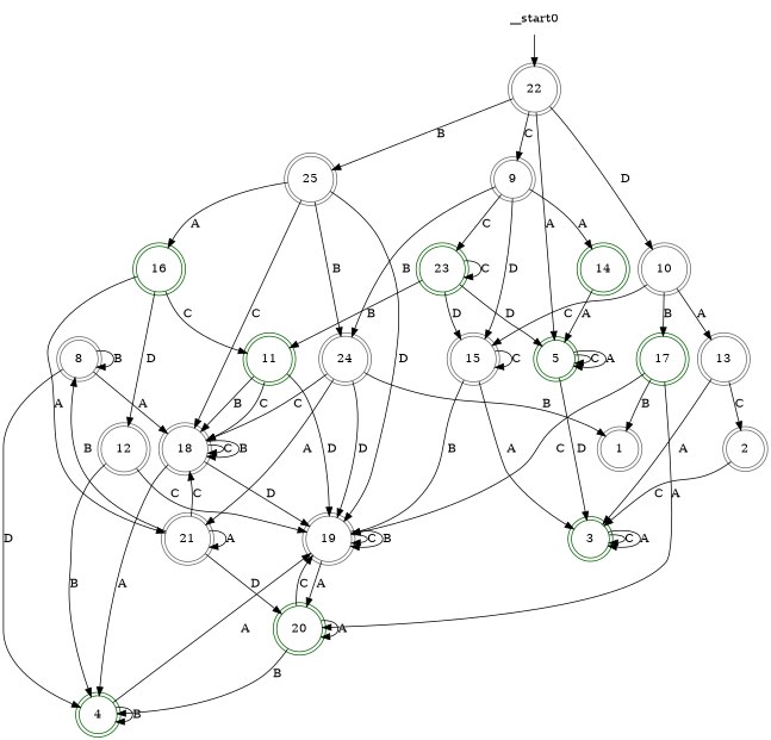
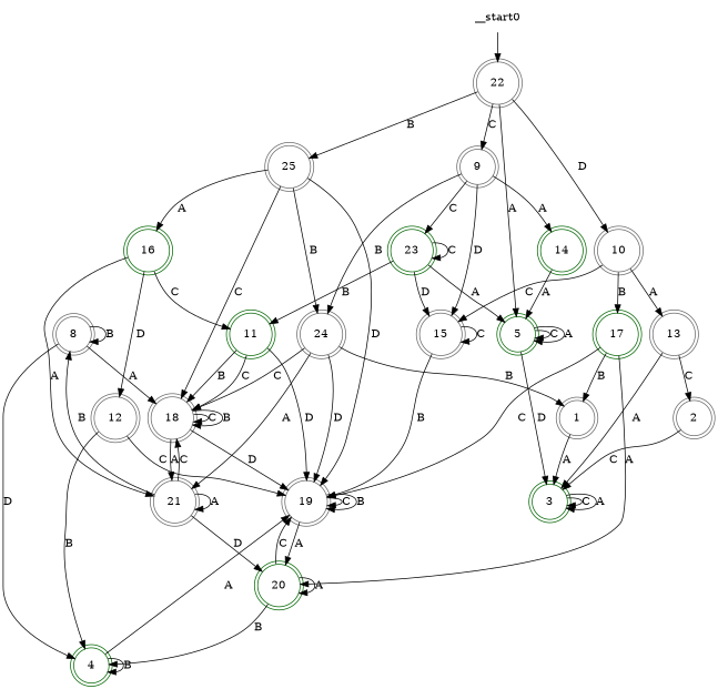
  digraph {
    node [color=gray40 shape=doublecircle]
    n1 [label=1]
    n2 [label=2]
    n3 [color=darkgreen label=3]
    n4 [color=darkgreen label=4]
    n5 [label=19]
    n6 [color=darkgreen label=20]
    n7 [color=darkgreen label=5]
    n8 [label=8]
    n9 [label=18]
    n10 [label=21]
    n11 [label=9]
    n12 [color=darkgreen label=14]
    n13 [label=15]
    n14 [color=darkgreen label=23]
    n15 [label=24]
    n16 [color=darkgreen label=11]
    n17 [label=10]
    n18 [label=13]
    n19 [color=darkgreen label=17]
    n20 [label=12]
    n21 [color=darkgreen label=16]
    n22 [label=22]
    n23 [label=25]
    __start0 [shape=none]
    n2 -> n3 [label=C]
    n3 -> n3 [label=C]
    n3 -> n3 [label=A]
    n4 -> n4 [label=B]
    n4 -> n5 [label=A]
    n5 -> n5 [label=C]
    n5 -> n5 [label=B]
    n5 -> n6 [label=A]
    n6 -> n4 [label=B]
    n6 -> n5 [label=C]
    n6 -> n6 [label=A]
    n7 -> n3 [label=D]
    n7 -> n7 [label=C]
    n7 -> n7 [label=A]
    n8 -> n4 [label=D]
    n8 -> n8 [label=B]
    n8 -> n9 [label=A]
    n9 -> n5 [label=D]
    n9 -> n9 [label=C]
    n9 -> n9 [label=B]
-   n9 -> n4 [label=A]
+   n9 -> n10 [label=A]
    n10 -> n6 [label=D]
    n10 -> n8 [label=B]
    n10 -> n9 [label=C]
    n10 -> n10 [label=A]
    n11 -> n12 [label=A]
    n11 -> n13 [label=D]
    n11 -> n14 [label=C]
    n11 -> n15 [label=B]
    n12 -> n7 [label=A]
-   n13 -> n3 [label=A]
+   n1 -> n3 [label=A]
    n13 -> n5 [label=B]
    n13 -> n13 [label=C]
-   n14 -> n7 [label=D]
+   n14 -> n7 [label=A]
    n14 -> n13 [label=D]
    n14 -> n14 [label=C]
    n14 -> n16 [label=B]
    n15 -> n1 [label=B]
    n15 -> n5 [label=D]
    n15 -> n9 [label=C]
    n15 -> n10 [label=A]
    n16 -> n5 [label=D]
    n16 -> n9 [label=C]
    n16 -> n9 [label=B]
    n17 -> n13 [label=C]
    n17 -> n18 [label=A]
    n17 -> n19 [label=B]
    n18 -> n2 [label=C]
    n18 -> n3 [label=A]
    n19 -> n1 [label=B]
    n19 -> n5 [label=C]
    n19 -> n6 [label=A]
    n20 -> n4 [label=B]
    n20 -> n5 [label=C]
    n21 -> n10 [label=A]
    n21 -> n16 [label=C]
    n21 -> n20 [label=D]
    n22 -> n7 [label=A]
    n22 -> n11 [label=C]
    n22 -> n17 [label=D]
    n22 -> n23 [label=B]
    n23 -> n5 [label=D]
    n23 -> n9 [label=C]
    n23 -> n15 [label=B]
    n23 -> n21 [label=A]
    __start0 -> n22
  }
